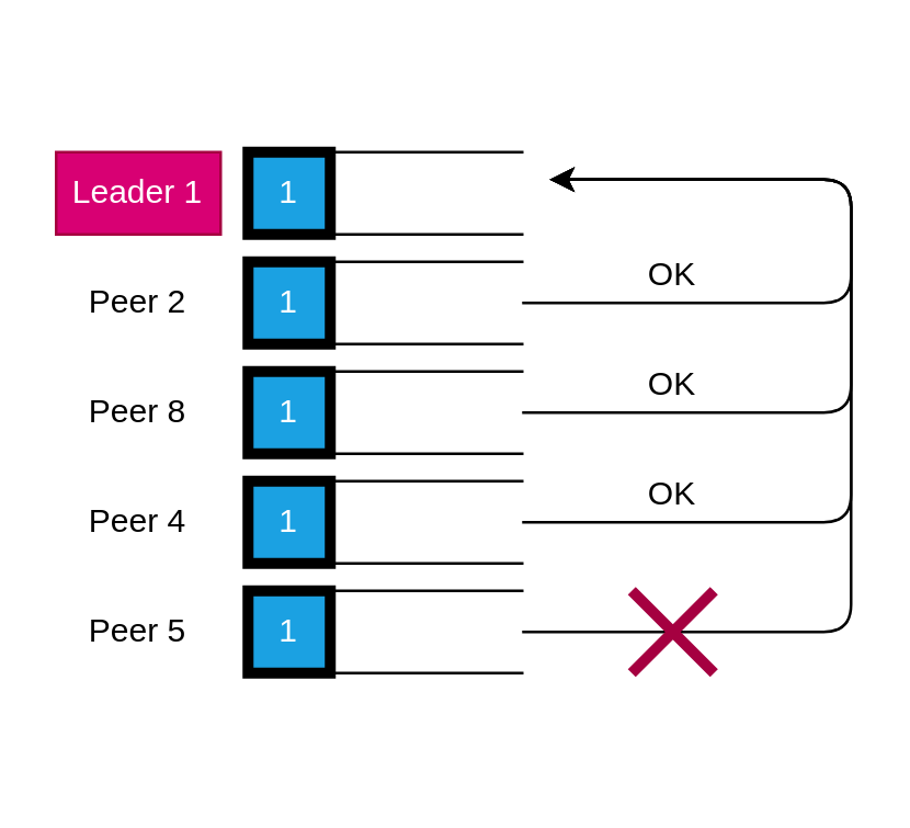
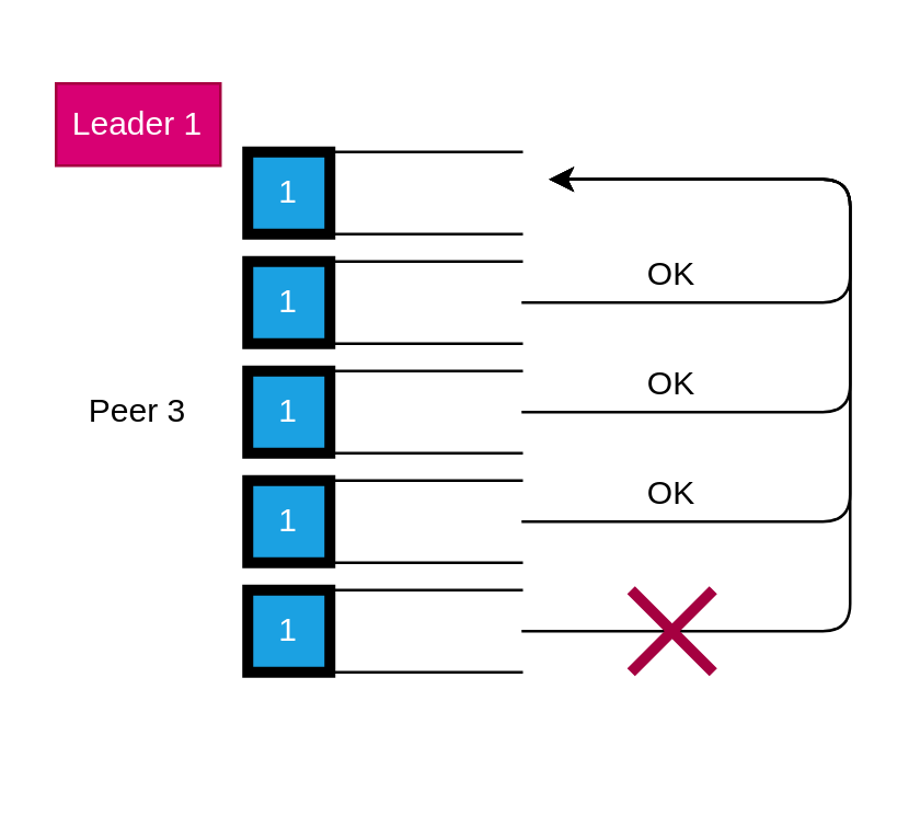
  <mxCell id="0" />
  <mxCell id="1" parent="0" />
  <mxCell id="2" value="" style="shape=partialRectangle;whiteSpace=wrap;html=1;bottom=1;right=1;left=1;top=0;fillColor=none;routingCenterX=-0.5;rotation=90;" parent="1" vertex="1"><mxGeometry x="125" y="20" width="30" height="100" as="geometry" /></mxCell>
  <mxCell id="3" value="" style="shape=partialRectangle;whiteSpace=wrap;html=1;bottom=1;right=1;left=1;top=0;fillColor=none;routingCenterX=-0.5;rotation=90;" parent="1" vertex="1"><mxGeometry x="125" y="60" width="30" height="100" as="geometry" /></mxCell>
  <mxCell id="4" value="" style="shape=partialRectangle;whiteSpace=wrap;html=1;bottom=1;right=1;left=1;top=0;fillColor=none;routingCenterX=-0.5;rotation=90;" parent="1" vertex="1"><mxGeometry x="125" y="100" width="30" height="100" as="geometry" /></mxCell>
  <mxCell id="5" value="" style="shape=partialRectangle;whiteSpace=wrap;html=1;bottom=1;right=1;left=1;top=0;fillColor=none;routingCenterX=-0.5;rotation=90;" parent="1" vertex="1"><mxGeometry x="125" y="140" width="30" height="100" as="geometry" /></mxCell>
  <mxCell id="6" value="" style="shape=partialRectangle;whiteSpace=wrap;html=1;bottom=1;right=1;left=1;top=0;fillColor=none;routingCenterX=-0.5;rotation=90;" parent="1" vertex="1"><mxGeometry x="125" y="180" width="30" height="100" as="geometry" /></mxCell>
- <mxCell id="7" value="Leader 1" style="text;html=1;strokeColor=#A50040;fillColor=#d80073;align=center;verticalAlign=middle;whiteSpace=wrap;rounded=0;fontColor=#ffffff;" parent="1" vertex="1"><mxGeometry x="20" y="55" width="60" height="30" as="geometry" /></mxCell>
- <mxCell id="8" value="Peer 2" style="text;html=1;strokeColor=none;fillColor=none;align=center;verticalAlign=middle;whiteSpace=wrap;rounded=0;" parent="1" vertex="1"><mxGeometry x="20" y="95" width="60" height="30" as="geometry" /></mxCell>
- <mxCell id="9" value="Peer 8" style="text;html=1;align=center;verticalAlign=middle;whiteSpace=wrap;rounded=0;" parent="1" vertex="1"><mxGeometry x="20" y="135" width="60" height="30" as="geometry" /></mxCell>
- <mxCell id="10" value="Peer 4" style="text;html=1;align=center;verticalAlign=middle;whiteSpace=wrap;rounded=0;" parent="1" vertex="1"><mxGeometry x="20" y="175" width="60" height="30" as="geometry" /></mxCell>
- <mxCell id="11" value="Peer 5" style="text;html=1;strokeColor=none;fillColor=none;align=center;verticalAlign=middle;whiteSpace=wrap;rounded=0;" parent="1" vertex="1"><mxGeometry x="20" y="215" width="60" height="30" as="geometry" /></mxCell>
+ <mxCell id="7" value="Leader 1" style="text;html=1;strokeColor=#A50040;fillColor=#d80073;align=center;verticalAlign=middle;whiteSpace=wrap;rounded=0;fontColor=#ffffff;" parent="1" vertex="1"><mxGeometry x="20" y="30" width="60" height="30" as="geometry" /></mxCell>
+ <mxCell id="9" value="Peer 3" style="text;html=1;align=center;verticalAlign=middle;whiteSpace=wrap;rounded=0;" parent="1" vertex="1"><mxGeometry x="20" y="135" width="60" height="30" as="geometry" /></mxCell>
  <mxCell id="12" value="1" style="rounded=0;whiteSpace=wrap;html=1;fillColor=#1ba1e2;fontColor=#ffffff;strokeColor=#000000;strokeWidth=4;" parent="1" vertex="1"><mxGeometry x="90" y="55" width="30" height="30" as="geometry" /></mxCell>
  <mxCell id="13" value="" style="edgeStyle=elbowEdgeStyle;elbow=horizontal;endArrow=classic;html=1;entryX=0.5;entryY=0;entryDx=0;entryDy=0;exitX=0.5;exitY=0;exitDx=0;exitDy=0;" parent="1" edge="1" source="3"><mxGeometry width="50" height="50" relative="1" as="geometry"><mxPoint x="360" y="205" as="sourcePoint" /><mxPoint x="200" y="65" as="targetPoint" /><Array as="points"><mxPoint x="310" y="95" /></Array></mxGeometry></mxCell>
  <mxCell id="14" value="" style="edgeStyle=elbowEdgeStyle;elbow=horizontal;endArrow=classic;html=1;entryX=0.5;entryY=0;entryDx=0;entryDy=0;exitX=0.5;exitY=0;exitDx=0;exitDy=0;" parent="1" edge="1" source="4"><mxGeometry width="50" height="50" relative="1" as="geometry"><mxPoint x="200" y="120" as="sourcePoint" /><mxPoint x="200" y="65" as="targetPoint" /><Array as="points"><mxPoint x="310" y="105" /></Array></mxGeometry></mxCell>
  <mxCell id="15" value="" style="edgeStyle=elbowEdgeStyle;elbow=horizontal;endArrow=classic;html=1;entryX=0.5;entryY=0;entryDx=0;entryDy=0;exitX=0.5;exitY=0;exitDx=0;exitDy=0;" parent="1" edge="1" source="5"><mxGeometry width="50" height="50" relative="1" as="geometry"><mxPoint x="250" y="145" as="sourcePoint" /><mxPoint x="200" y="65" as="targetPoint" /><Array as="points"><mxPoint x="310" y="125" /></Array></mxGeometry></mxCell>
  <mxCell id="16" value="" style="edgeStyle=elbowEdgeStyle;elbow=horizontal;endArrow=classic;html=1;entryX=0.5;entryY=0;entryDx=0;entryDy=0;exitX=0.5;exitY=0;exitDx=0;exitDy=0;" parent="1" edge="1" source="6"><mxGeometry width="50" height="50" relative="1" as="geometry"><mxPoint x="190" y="190" as="sourcePoint" /><mxPoint x="200" y="65" as="targetPoint" /><Array as="points"><mxPoint x="310" y="145" /></Array></mxGeometry></mxCell>
  <mxCell id="17" value="OK" style="text;html=1;strokeColor=none;fillColor=none;align=center;verticalAlign=middle;whiteSpace=wrap;rounded=0;" parent="1" vertex="1"><mxGeometry x="220" y="85" width="50" height="30" as="geometry" /></mxCell>
  <mxCell id="18" value="1" style="rounded=0;whiteSpace=wrap;html=1;fillColor=#1ba1e2;fontColor=#ffffff;strokeColor=#000000;strokeWidth=4;" parent="1" vertex="1"><mxGeometry x="90" y="95" width="30" height="30" as="geometry" /></mxCell>
  <mxCell id="19" value="1" style="rounded=0;whiteSpace=wrap;html=1;fillColor=#1ba1e2;fontColor=#ffffff;strokeColor=#000000;strokeWidth=4;" vertex="1" parent="1"><mxGeometry x="90" y="135" width="30" height="30" as="geometry" /></mxCell>
  <mxCell id="20" value="1" style="rounded=0;whiteSpace=wrap;html=1;fillColor=#1ba1e2;fontColor=#ffffff;strokeColor=#000000;strokeWidth=4;" vertex="1" parent="1"><mxGeometry x="90" y="175" width="30" height="30" as="geometry" /></mxCell>
  <mxCell id="21" value="1" style="rounded=0;whiteSpace=wrap;html=1;fillColor=#1ba1e2;fontColor=#ffffff;strokeColor=#000000;strokeWidth=4;" vertex="1" parent="1"><mxGeometry x="90" y="215" width="30" height="30" as="geometry" /></mxCell>
  <mxCell id="22" value="OK" style="text;html=1;strokeColor=none;fillColor=none;align=center;verticalAlign=middle;whiteSpace=wrap;rounded=0;" vertex="1" parent="1"><mxGeometry x="220" y="125" width="50" height="30" as="geometry" /></mxCell>
  <mxCell id="23" value="OK" style="text;html=1;strokeColor=none;fillColor=none;align=center;verticalAlign=middle;whiteSpace=wrap;rounded=0;" vertex="1" parent="1"><mxGeometry x="220" y="165" width="50" height="30" as="geometry" /></mxCell>
  <mxCell id="24" value="" style="group" vertex="1" connectable="0" parent="1"><mxGeometry x="230" y="215" width="30" height="30" as="geometry" /></mxCell>
  <mxCell id="25" value="" style="endArrow=none;html=1;strokeWidth=4;fillColor=#d80073;strokeColor=#A50040;" edge="1" parent="24"><mxGeometry width="50" height="50" relative="1" as="geometry"><mxPoint y="30" as="sourcePoint" /><mxPoint x="30" as="targetPoint" /></mxGeometry></mxCell>
  <mxCell id="26" value="" style="endArrow=none;html=1;strokeWidth=4;fillColor=#d80073;strokeColor=#A50040;" edge="1" parent="24"><mxGeometry width="50" height="50" relative="1" as="geometry"><mxPoint x="30" y="30" as="sourcePoint" /><mxPoint as="targetPoint" /></mxGeometry></mxCell>
